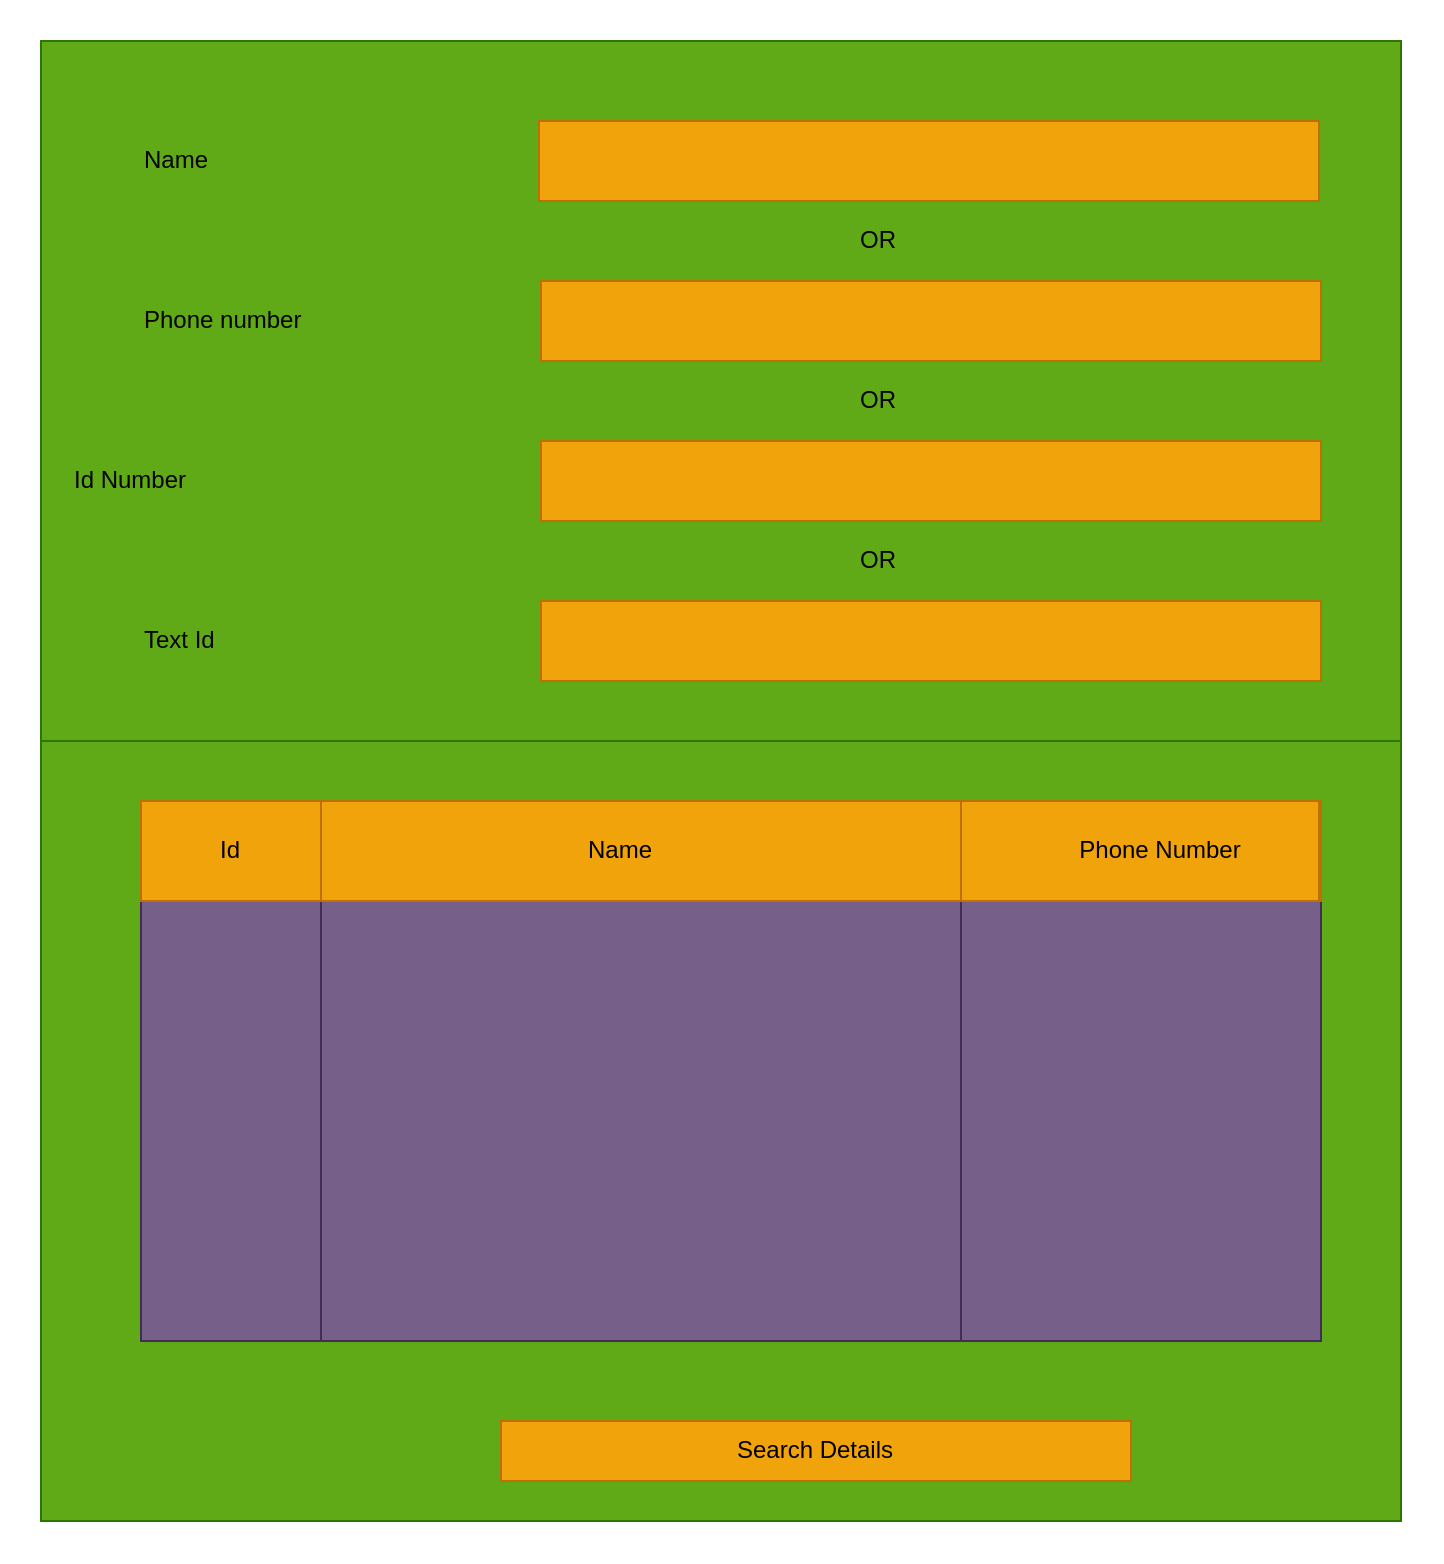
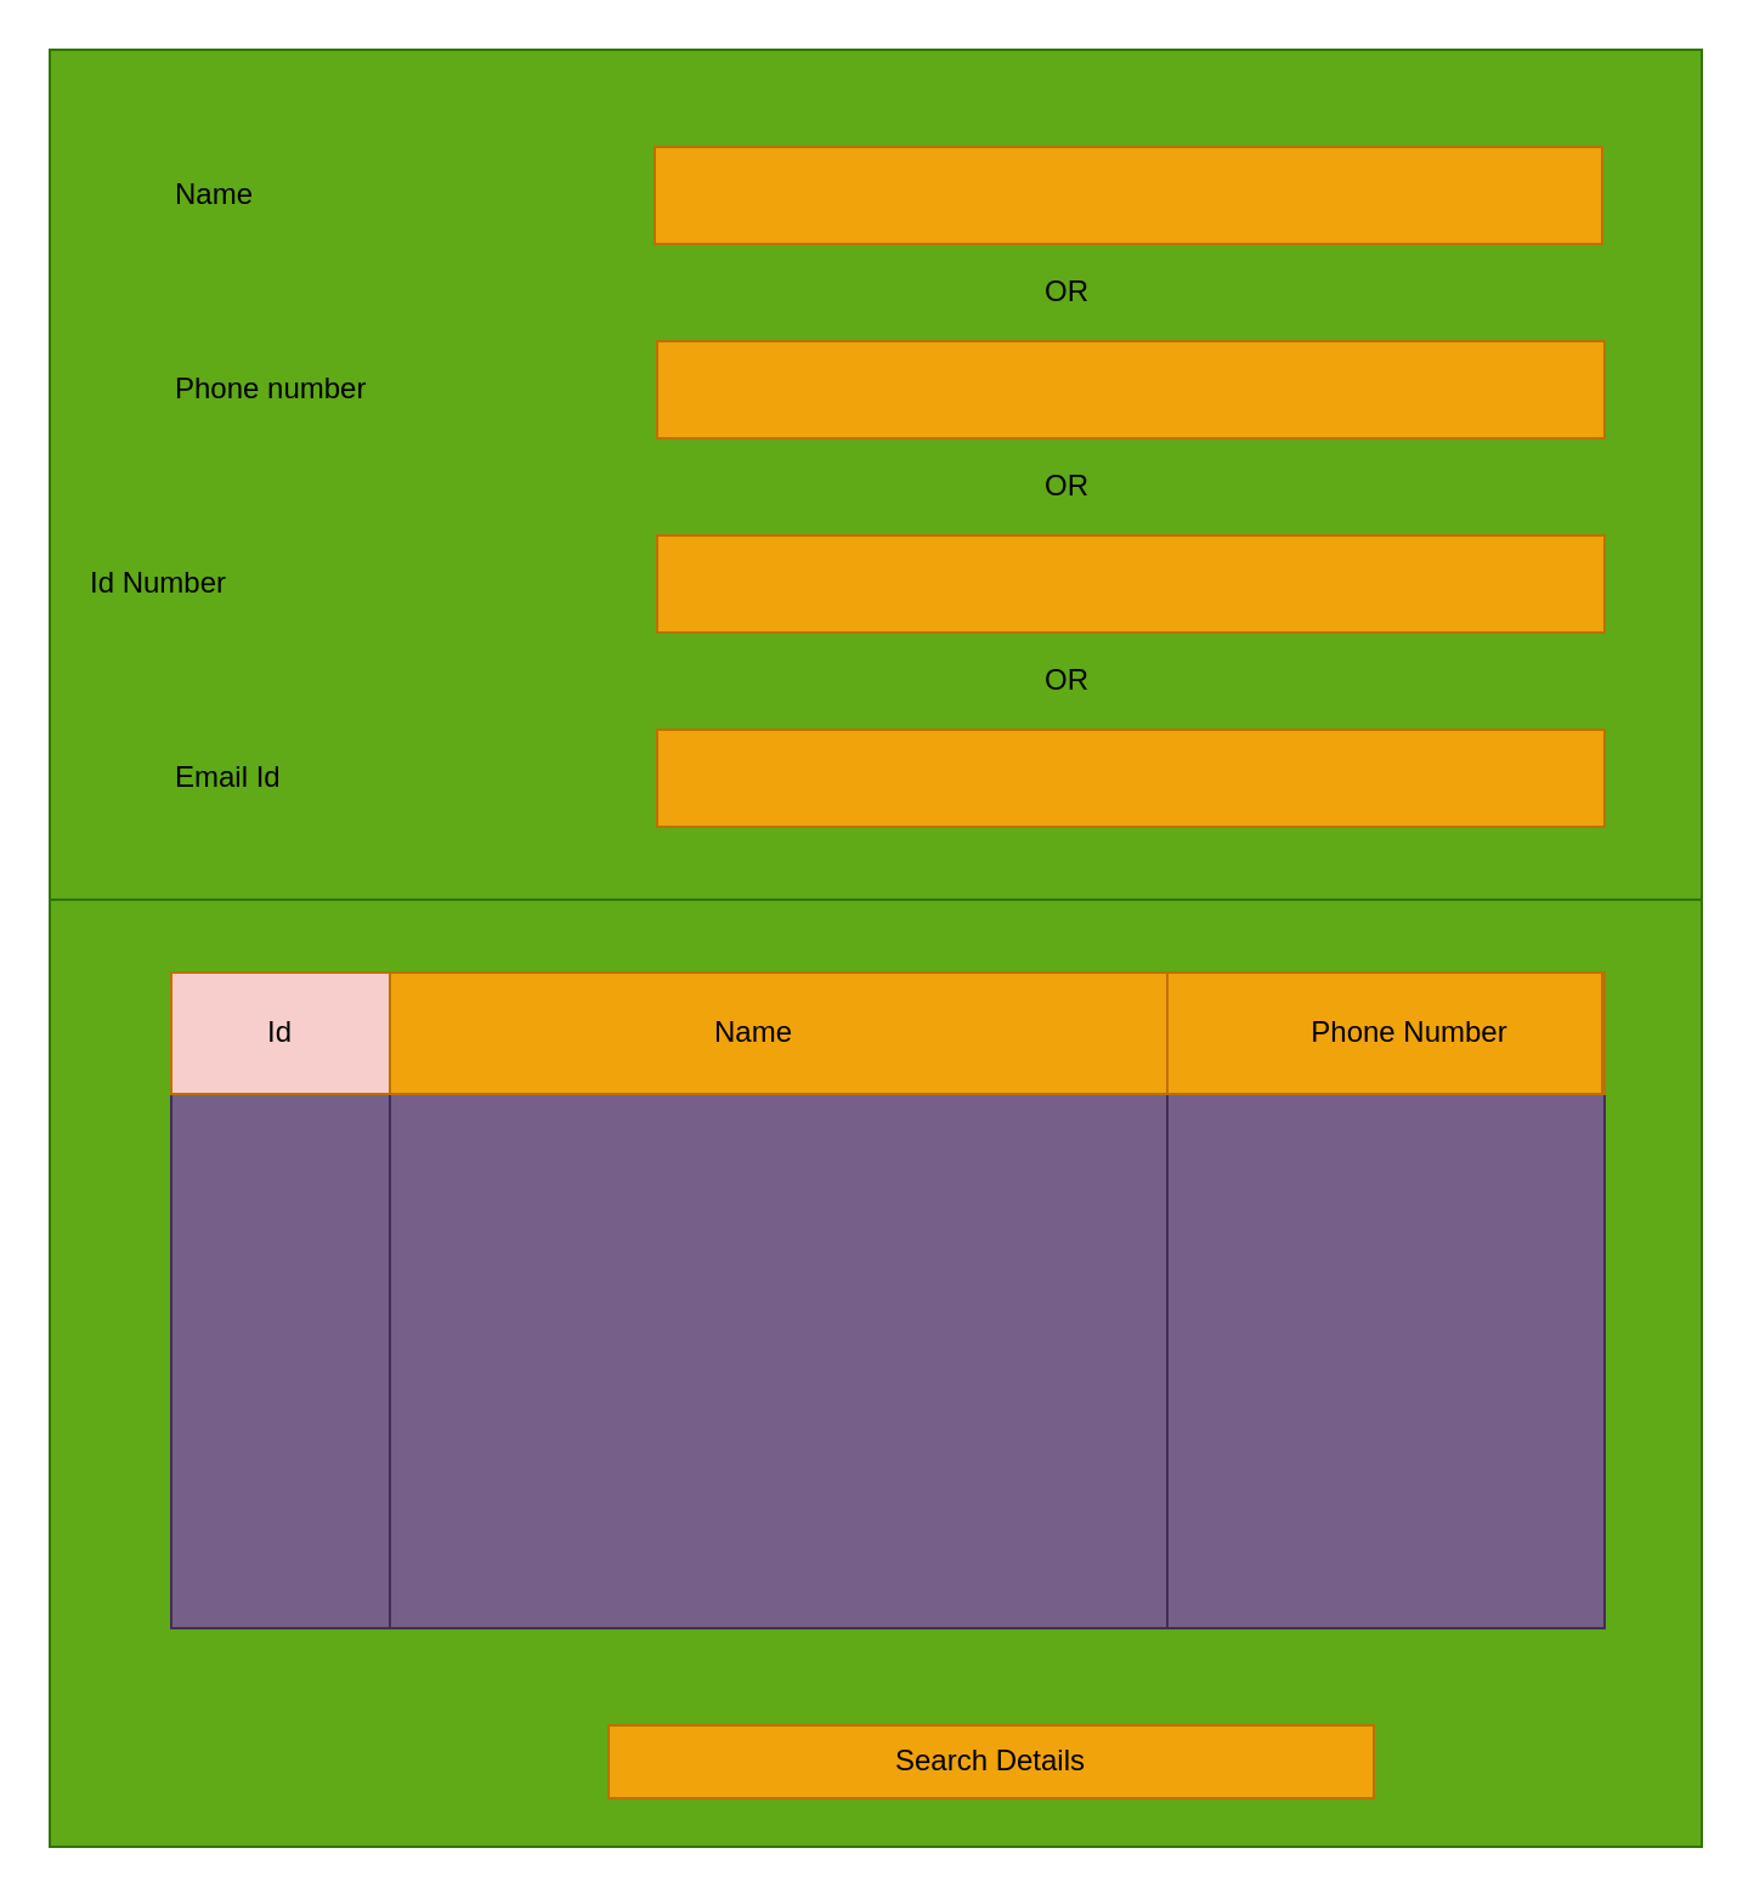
  <mxCell id="0" />
  <mxCell id="1" parent="0" />
  <mxCell id="2" value="" style="rounded=0;whiteSpace=wrap;html=1;fillColor=#60a917;fontColor=#ffffff;strokeColor=#2D7600;" parent="1" vertex="1"><mxGeometry x="20" y="20" width="680" height="350" as="geometry" /></mxCell>
  <mxCell id="3" value="" style="rounded=0;whiteSpace=wrap;html=1;fillColor=#f0a30a;fontColor=#000000;strokeColor=#BD7000;" parent="1" vertex="1"><mxGeometry x="269" y="60" width="390" height="40" as="geometry" /></mxCell>
  <mxCell id="4" value="" style="rounded=0;whiteSpace=wrap;html=1;fillColor=#f0a30a;fontColor=#000000;strokeColor=#BD7000;" parent="1" vertex="1"><mxGeometry x="270" y="140" width="390" height="40" as="geometry" /></mxCell>
  <mxCell id="5" value="" style="rounded=0;whiteSpace=wrap;html=1;fillColor=#f0a30a;fontColor=#000000;strokeColor=#BD7000;" parent="1" vertex="1"><mxGeometry x="270" y="220" width="390" height="40" as="geometry" /></mxCell>
  <mxCell id="6" value="" style="rounded=0;whiteSpace=wrap;html=1;fillColor=#f0a30a;fontColor=#000000;strokeColor=#BD7000;" parent="1" vertex="1"><mxGeometry x="270" y="300" width="390" height="40" as="geometry" /></mxCell>
  <mxCell id="7" value="Name" style="text;html=1;align=left;verticalAlign=middle;whiteSpace=wrap;rounded=0;" parent="1" vertex="1"><mxGeometry x="70" y="65" width="60" height="30" as="geometry" /></mxCell>
  <mxCell id="8" value="Phone number" style="text;html=1;align=left;verticalAlign=middle;whiteSpace=wrap;rounded=0;" parent="1" vertex="1"><mxGeometry x="70" y="145" width="100" height="30" as="geometry" /></mxCell>
  <mxCell id="9" value="Id Number" style="text;html=1;align=left;verticalAlign=middle;whiteSpace=wrap;rounded=0;" parent="1" vertex="1"><mxGeometry x="35" y="225" width="60" height="30" as="geometry" /></mxCell>
- <mxCell id="10" value="Text Id" style="text;html=1;align=left;verticalAlign=middle;whiteSpace=wrap;rounded=0;" parent="1" vertex="1"><mxGeometry x="70" y="305" width="60" height="30" as="geometry" /></mxCell>
+ <mxCell id="10" value="Email Id" style="text;html=1;align=left;verticalAlign=middle;whiteSpace=wrap;rounded=0;" parent="1" vertex="1"><mxGeometry x="70" y="305" width="60" height="30" as="geometry" /></mxCell>
  <mxCell id="11" value="OR" style="text;html=1;align=left;verticalAlign=middle;whiteSpace=wrap;rounded=0;" parent="1" vertex="1"><mxGeometry x="428" y="105" width="60" height="30" as="geometry" /></mxCell>
  <mxCell id="12" value="OR" style="text;html=1;align=left;verticalAlign=middle;whiteSpace=wrap;rounded=0;" parent="1" vertex="1"><mxGeometry x="428" y="185" width="60" height="30" as="geometry" /></mxCell>
  <mxCell id="13" value="OR" style="text;html=1;align=left;verticalAlign=middle;whiteSpace=wrap;rounded=0;" parent="1" vertex="1"><mxGeometry x="428" y="265" width="60" height="30" as="geometry" /></mxCell>
  <mxCell id="14" value="Text" style="text;html=1;align=center;verticalAlign=middle;whiteSpace=wrap;rounded=0;" parent="1" vertex="1"><mxGeometry x="85" y="410" width="60" height="30" as="geometry" /></mxCell>
  <mxCell id="15" value="" style="rounded=0;whiteSpace=wrap;html=1;fillColor=#60a917;fontColor=#ffffff;strokeColor=#2D7600;" parent="1" vertex="1"><mxGeometry x="20" y="370" width="680" height="390" as="geometry" /></mxCell>
  <mxCell id="16" value="" style="rounded=0;whiteSpace=wrap;html=1;fillColor=#76608a;fontColor=#ffffff;strokeColor=#432D57;" parent="1" vertex="1"><mxGeometry x="70" y="400" width="590" height="270" as="geometry" /></mxCell>
  <mxCell id="17" value="" style="rounded=0;whiteSpace=wrap;html=1;fillColor=#76608a;fontColor=#ffffff;strokeColor=#432D57;" parent="1" vertex="1"><mxGeometry x="160" y="400" width="320" height="270" as="geometry" /></mxCell>
  <mxCell id="18" value="" style="rounded=0;whiteSpace=wrap;html=1;fillColor=#f0a30a;fontColor=#000000;strokeColor=#BD7000;" parent="1" vertex="1"><mxGeometry x="70" y="400" width="590" height="50" as="geometry" /></mxCell>
  <mxCell id="19" value="" style="rounded=0;whiteSpace=wrap;html=1;fillColor=#76608a;fontColor=#ffffff;strokeColor=#432D57;" parent="1" vertex="1"><mxGeometry x="70" y="400" width="90" height="270" as="geometry" /></mxCell>
  <mxCell id="20" value="" style="rounded=0;whiteSpace=wrap;html=1;fillColor=#f0a30a;fontColor=#000000;strokeColor=#BD7000;" parent="1" vertex="1"><mxGeometry x="480" y="400" width="179" height="50" as="geometry" /></mxCell>
- <mxCell id="21" value="Id" style="rounded=0;whiteSpace=wrap;html=1;fillColor=#f0a30a;fontColor=#000000;strokeColor=#BD7000;" parent="1" vertex="1"><mxGeometry x="70" y="400" width="90" height="50" as="geometry" /></mxCell>
+ <mxCell id="21" value="Id" style="rounded=0;whiteSpace=wrap;html=1;fillColor=#f8cecc;fontColor=#000000;strokeColor=#BD7000;" parent="1" vertex="1"><mxGeometry x="70" y="400" width="90" height="50" as="geometry" /></mxCell>
  <mxCell id="22" value="&lt;font color=&quot;#000000&quot;&gt;Name&lt;/font&gt;" style="text;html=1;align=center;verticalAlign=middle;whiteSpace=wrap;rounded=0;" parent="1" vertex="1"><mxGeometry x="280" y="410" width="60" height="30" as="geometry" /></mxCell>
  <mxCell id="23" value="&lt;font color=&quot;#000000&quot;&gt;Phone Number&lt;/font&gt;" style="text;html=1;align=center;verticalAlign=middle;whiteSpace=wrap;rounded=0;" parent="1" vertex="1"><mxGeometry x="530" y="410" width="100" height="30" as="geometry" /></mxCell>
  <mxCell id="24" value="Search Details" style="rounded=0;whiteSpace=wrap;html=1;fillColor=#f0a30a;fontColor=#000000;strokeColor=#BD7000;" parent="1" vertex="1"><mxGeometry x="250" y="710" width="315" height="30" as="geometry" /></mxCell>
